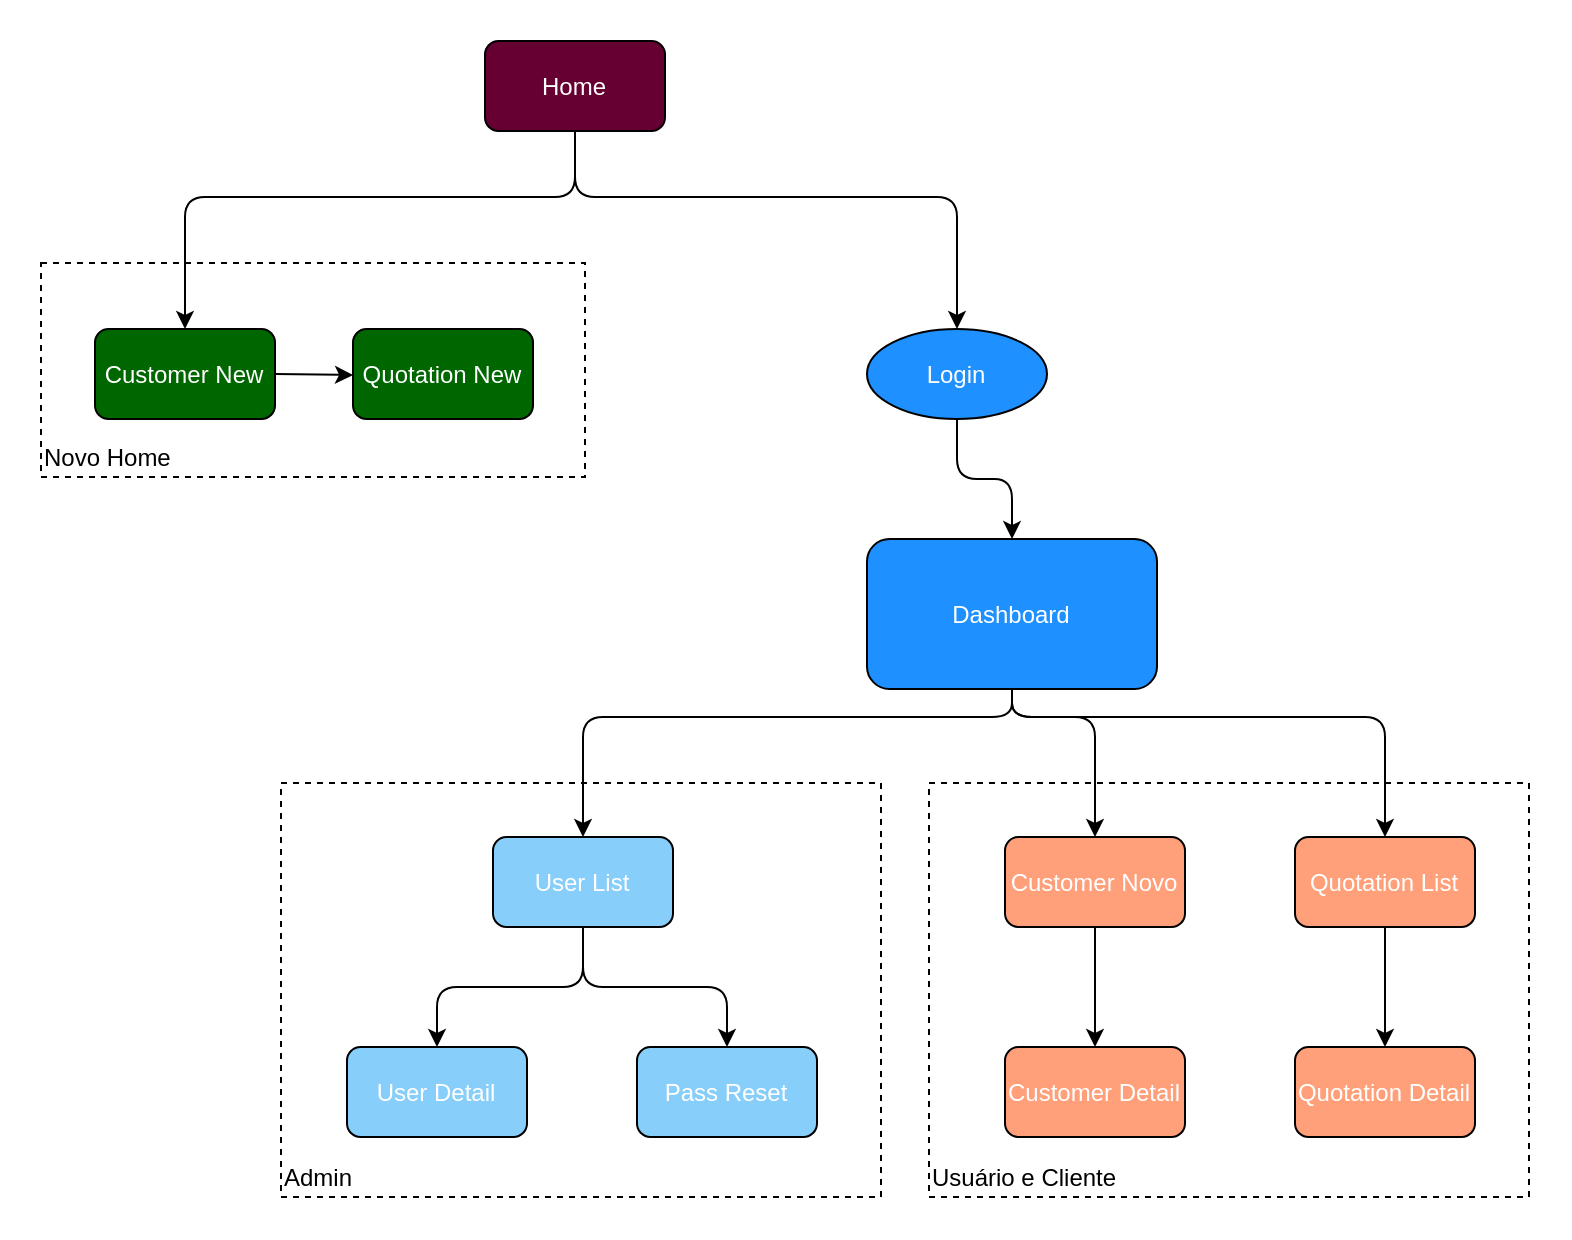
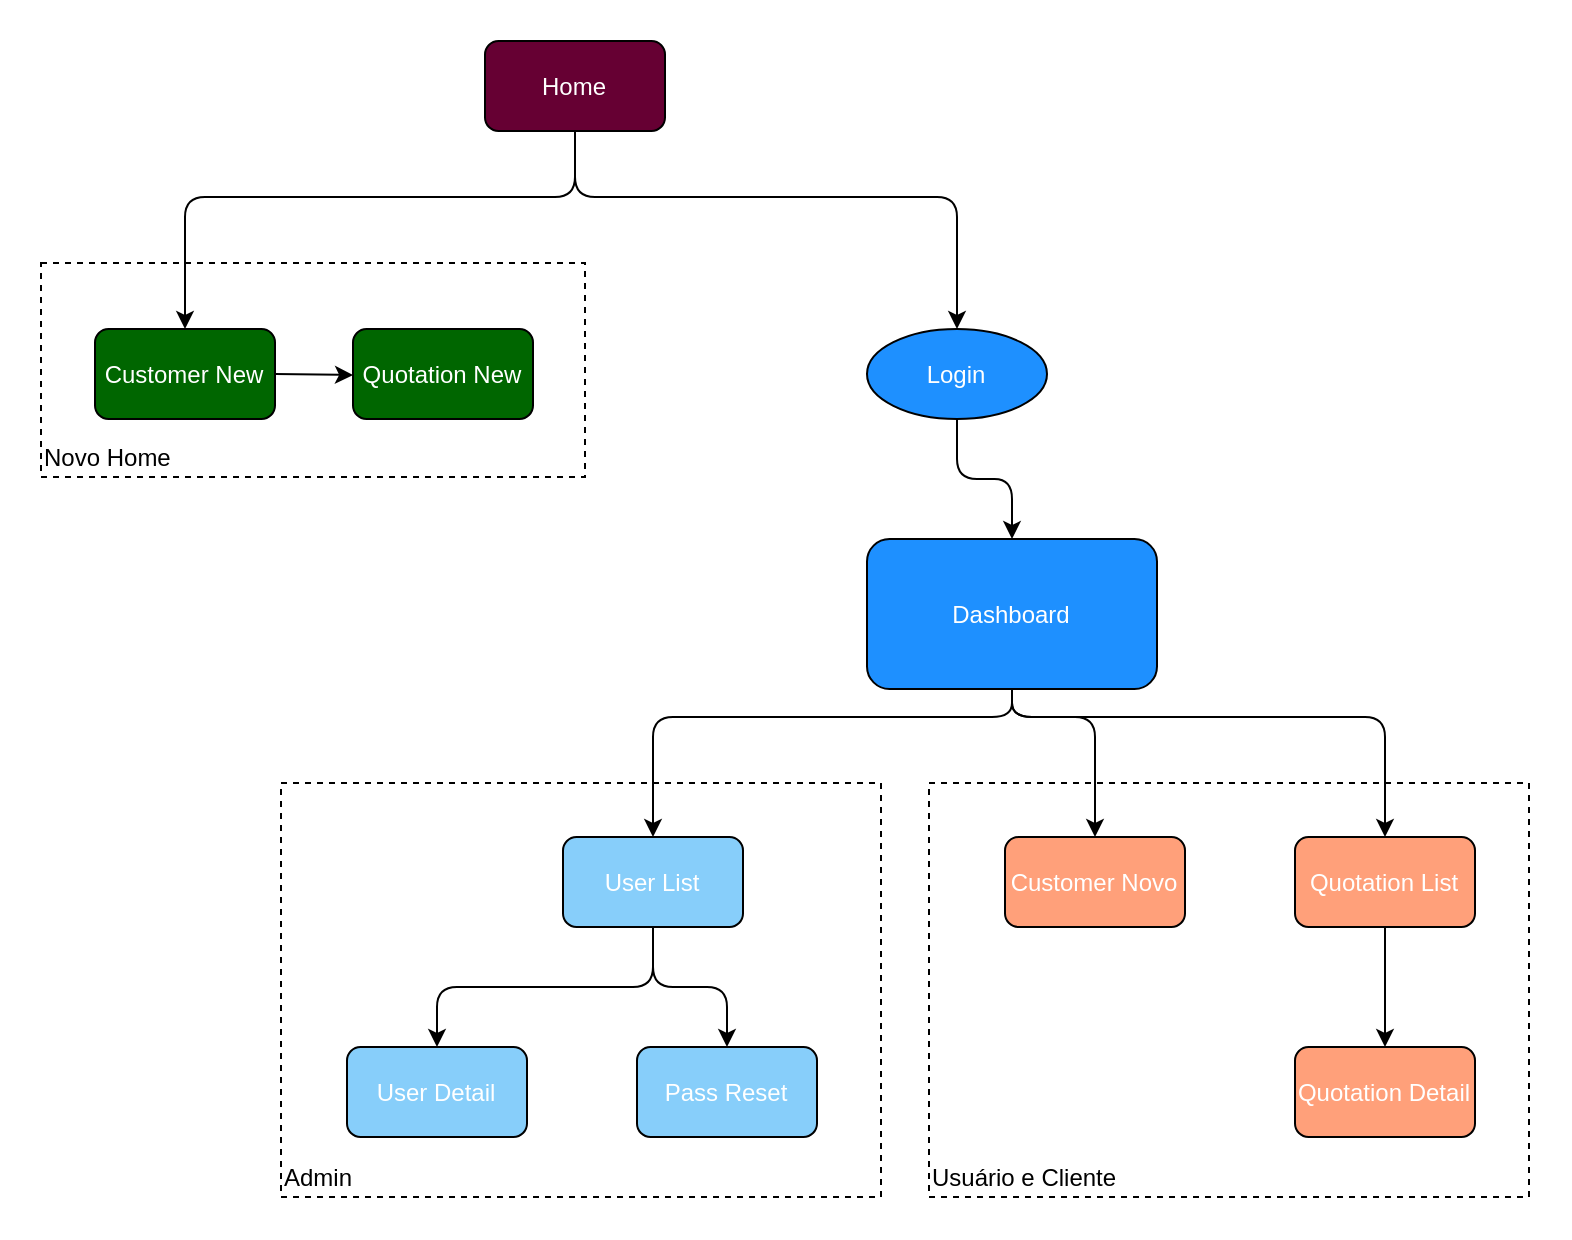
  <mxCell id="0" />
  <mxCell id="1" parent="0" />
  <mxCell id="2" value="Home" style="rounded=1;fillColor=#660033;fontColor=#ffffff;" parent="1" vertex="1"><mxGeometry x="242" y="20" width="90" height="45" as="geometry" /></mxCell>
  <mxCell id="3" value="Login" style="ellipse;fillColor=#1E90FF;fontColor=#ffffff;flipV=0;flipH=1;" parent="1" vertex="1"><mxGeometry x="433" y="164" width="90" height="45" as="geometry" /></mxCell>
  <mxCell id="4" value="Dashboard" style="rounded=1;fillColor=#1E90FF;fontColor=#ffffff;flipV=0;flipH=1;" parent="1" vertex="1"><mxGeometry x="433" y="269" width="145" height="75" as="geometry" /></mxCell>
  <mxCell id="5" value="Admin" style="group;fillColor=none;strokeColor=black;dashed=1;container=0;align=left;verticalAlign=bottom;" parent="1" vertex="1"><mxGeometry x="140" y="391" width="300" height="207" as="geometry" /></mxCell>
  <mxCell id="6" value="Usuário e Cliente" style="group;fillColor=none;strokeColor=black;dashed=1;container=0;align=left;verticalAlign=bottom;" parent="1" vertex="1"><mxGeometry x="464" y="391" width="300" height="207" as="geometry" /></mxCell>
  <mxCell id="7" style="edgeStyle=elbowEdgeStyle;elbow=vertical;endArrow=classic;exitX=0.5;exitY=1;exitDx=0;exitDy=0;entryX=0.5;entryY=0;entryDx=0;entryDy=0;" parent="1" source="2" target="3" edge="1"><mxGeometry relative="1" as="geometry"><mxPoint x="412" y="88" as="sourcePoint" /><Array as="points"><mxPoint x="482" y="98" /></Array></mxGeometry></mxCell>
  <mxCell id="8" style="edgeStyle=elbowEdgeStyle;elbow=vertical;endArrow=classic;" parent="1" source="3" target="4" edge="1"><mxGeometry relative="1" as="geometry" /></mxCell>
  <mxCell id="9" style="edgeStyle=elbowEdgeStyle;elbow=vertical;endArrow=classic;exitX=0.5;exitY=1;exitDx=0;exitDy=0;entryX=0.5;entryY=0;entryDx=0;entryDy=0;" parent="1" source="4" target="11" edge="1"><mxGeometry relative="1" as="geometry"><mxPoint x="442" y="348" as="sourcePoint" /><Array as="points"><mxPoint x="392" y="358" /></Array></mxGeometry></mxCell>
  <mxCell id="10" style="edgeStyle=elbowEdgeStyle;elbow=vertical;endArrow=classic;entryX=0.5;entryY=0;entryDx=0;entryDy=0;exitX=0.5;exitY=1;exitDx=0;exitDy=0;" parent="1" source="4" target="14" edge="1"><mxGeometry relative="1" as="geometry"><mxPoint x="532" y="328" as="sourcePoint" /><mxPoint x="547" y="422" as="targetPoint" /><Array as="points"><mxPoint x="512" y="358" /></Array></mxGeometry></mxCell>
- <mxCell id="11" value="User List" style="rounded=1;fillColor=#87CEFA;fontColor=#ffffff;container=0;" parent="1" vertex="1"><mxGeometry x="246" y="418" width="90" height="45" as="geometry" /></mxCell>
+ <mxCell id="11" value="User List" style="rounded=1;fillColor=#87CEFA;fontColor=#ffffff;container=0;" parent="1" vertex="1"><mxGeometry x="281" y="418" width="90" height="45" as="geometry" /></mxCell>
  <mxCell id="12" value="User Detail" style="rounded=1;fillColor=#87CEFA;fontColor=#ffffff;container=0;" parent="1" vertex="1"><mxGeometry x="173" y="523" width="90" height="45" as="geometry" /></mxCell>
  <mxCell id="13" value="Pass Reset" style="rounded=1;fillColor=#87CEFA;fontColor=#ffffff;container=0;" parent="1" vertex="1"><mxGeometry x="318" y="523" width="90" height="45" as="geometry" /></mxCell>
  <mxCell id="14" value="Customer Novo" style="rounded=1;fillColor=#FFA07A;fontColor=#ffffff;flipV=0;flipH=1;" parent="1" vertex="1"><mxGeometry x="502" y="418" width="90" height="45" as="geometry" /></mxCell>
- <mxCell id="15" value="Customer Detail" style="rounded=1;fillColor=#FFA07A;fontColor=#ffffff;flipV=0;flipH=1;" parent="1" vertex="1"><mxGeometry x="502" y="523" width="90" height="45" as="geometry" /></mxCell>
  <mxCell id="16" value="Quotation List" style="rounded=1;fillColor=#FFA07A;fontColor=#ffffff;" parent="1" vertex="1"><mxGeometry x="647" y="418" width="90" height="45" as="geometry" /></mxCell>
  <mxCell id="17" value="Quotation Detail" style="rounded=1;fillColor=#FFA07A;fontColor=#ffffff;flipV=1;" parent="1" vertex="1"><mxGeometry x="647" y="523" width="90" height="45" as="geometry" /></mxCell>
  <mxCell id="18" value="Customer New" style="rounded=1;fillColor=#006600;fontColor=#ffffff;" parent="1" vertex="1"><mxGeometry x="47" y="164" width="90" height="45" as="geometry" /></mxCell>
  <mxCell id="19" value="Quotation New" style="rounded=1;fillColor=#006600;fontColor=#ffffff;" parent="1" vertex="1"><mxGeometry x="176" y="164" width="90" height="45" as="geometry" /></mxCell>
  <mxCell id="20" value="Novo Home" style="group;fillColor=none;strokeColor=black;dashed=1;container=0;align=left;verticalAlign=bottom;" parent="1" vertex="1"><mxGeometry x="20" y="131" width="272" height="107" as="geometry" /></mxCell>
  <mxCell id="21" style="edgeStyle=elbowEdgeStyle;elbow=vertical;endArrow=classic;entryX=0.5;entryY=0;entryDx=0;entryDy=0;exitX=0.5;exitY=1;exitDx=0;exitDy=0;" parent="1" source="2" target="18" edge="1"><mxGeometry relative="1" as="geometry"><mxPoint x="402" y="68" as="sourcePoint" /><mxPoint x="572" y="150" as="targetPoint" /><Array as="points"><mxPoint x="242" y="98" /></Array></mxGeometry></mxCell>
  <mxCell id="22" style="edgeStyle=elbowEdgeStyle;elbow=vertical;endArrow=classic;entryX=0;entryY=0.5;entryDx=0;entryDy=0;exitX=1;exitY=0.5;exitDx=0;exitDy=0;" parent="1" source="18" target="19" edge="1"><mxGeometry relative="1" as="geometry"><mxPoint x="407" y="75" as="sourcePoint" /><mxPoint x="100" y="180" as="targetPoint" /><Array as="points" /></mxGeometry></mxCell>
  <mxCell id="23" style="edgeStyle=elbowEdgeStyle;elbow=vertical;endArrow=classic;exitX=0.5;exitY=1;exitDx=0;exitDy=0;" edge="1" parent="1" source="11" target="12"><mxGeometry relative="1" as="geometry"><mxPoint x="488" y="219" as="sourcePoint" /><mxPoint x="488" y="279" as="targetPoint" /></mxGeometry></mxCell>
  <mxCell id="24" style="edgeStyle=elbowEdgeStyle;elbow=vertical;endArrow=classic;exitX=0.5;exitY=1;exitDx=0;exitDy=0;entryX=0.5;entryY=0;entryDx=0;entryDy=0;" edge="1" parent="1" source="11" target="13"><mxGeometry relative="1" as="geometry"><mxPoint x="228" y="473" as="sourcePoint" /><mxPoint x="228" y="533" as="targetPoint" /></mxGeometry></mxCell>
- <mxCell id="25" style="edgeStyle=elbowEdgeStyle;elbow=vertical;endArrow=classic;exitX=0.5;exitY=1;exitDx=0;exitDy=0;entryX=0.5;entryY=0;entryDx=0;entryDy=0;" edge="1" parent="1" source="14" target="15"><mxGeometry relative="1" as="geometry"><mxPoint x="301" y="473" as="sourcePoint" /><mxPoint x="228" y="533" as="targetPoint" /></mxGeometry></mxCell>
  <mxCell id="26" style="edgeStyle=elbowEdgeStyle;elbow=vertical;endArrow=classic;exitX=0.5;exitY=1;exitDx=0;exitDy=0;" edge="1" parent="1" source="16" target="17"><mxGeometry relative="1" as="geometry"><mxPoint x="557" y="473" as="sourcePoint" /><mxPoint x="557" y="533" as="targetPoint" /></mxGeometry></mxCell>
  <mxCell id="27" style="edgeStyle=elbowEdgeStyle;elbow=vertical;endArrow=classic;entryX=0.5;entryY=0;entryDx=0;entryDy=0;exitX=0.5;exitY=1;exitDx=0;exitDy=0;" edge="1" parent="1" source="4" target="16"><mxGeometry relative="1" as="geometry"><mxPoint x="512.5" y="314" as="sourcePoint" /><mxPoint x="581.5" y="418" as="targetPoint" /><Array as="points"><mxPoint x="546.5" y="358" /></Array></mxGeometry></mxCell>
